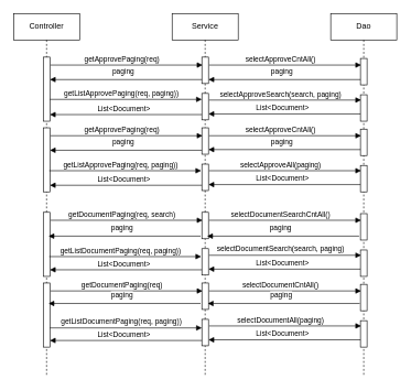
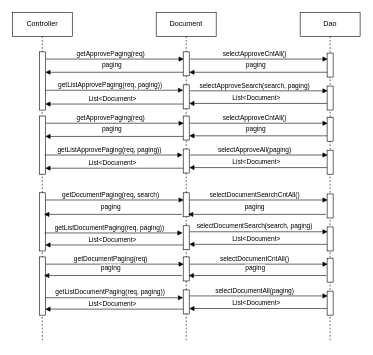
  <mxCell id="0" />
  <mxCell id="1" parent="0" />
  <mxCell id="2" value="Controller" style="shape=umlLifeline;perimeter=lifelinePerimeter;whiteSpace=wrap;html=1;container=1;collapsible=0;recursiveResize=0;outlineConnect=0;" parent="1" vertex="1"><mxGeometry x="20" y="20" width="100" height="550" as="geometry" /></mxCell>
- <mxCell id="3" value="Service" style="shape=umlLifeline;perimeter=lifelinePerimeter;whiteSpace=wrap;html=1;container=1;collapsible=0;recursiveResize=0;outlineConnect=0;" parent="1" vertex="1"><mxGeometry x="260" y="20" width="100" height="550" as="geometry" /></mxCell>
+ <mxCell id="3" value="Document" style="shape=umlLifeline;perimeter=lifelinePerimeter;whiteSpace=wrap;html=1;container=1;collapsible=0;recursiveResize=0;outlineConnect=0;" parent="1" vertex="1"><mxGeometry x="260" y="20" width="100" height="550" as="geometry" /></mxCell>
  <mxCell id="4" value="" style="html=1;points=[];perimeter=orthogonalPerimeter;" vertex="1" parent="3"><mxGeometry x="45" y="66" width="10" height="40" as="geometry" /></mxCell>
  <mxCell id="5" value="" style="html=1;points=[];perimeter=orthogonalPerimeter;" vertex="1" parent="3"><mxGeometry x="45" y="121" width="10" height="40" as="geometry" /></mxCell>
  <mxCell id="6" value="" style="html=1;points=[];perimeter=orthogonalPerimeter;" vertex="1" parent="3"><mxGeometry x="45" y="173" width="10" height="40" as="geometry" /></mxCell>
  <mxCell id="7" value="" style="html=1;points=[];perimeter=orthogonalPerimeter;" vertex="1" parent="3"><mxGeometry x="45" y="228" width="10" height="40" as="geometry" /></mxCell>
  <mxCell id="8" value="" style="html=1;points=[];perimeter=orthogonalPerimeter;" vertex="1" parent="3"><mxGeometry x="45" y="301" width="10" height="40" as="geometry" /></mxCell>
  <mxCell id="9" value="" style="html=1;points=[];perimeter=orthogonalPerimeter;" vertex="1" parent="3"><mxGeometry x="45" y="356" width="10" height="40" as="geometry" /></mxCell>
  <mxCell id="10" value="" style="html=1;points=[];perimeter=orthogonalPerimeter;" vertex="1" parent="3"><mxGeometry x="45" y="408" width="10" height="40" as="geometry" /></mxCell>
  <mxCell id="11" value="" style="html=1;points=[];perimeter=orthogonalPerimeter;" vertex="1" parent="3"><mxGeometry x="45" y="463" width="10" height="40" as="geometry" /></mxCell>
  <mxCell id="12" value="Dao" style="shape=umlLifeline;perimeter=lifelinePerimeter;whiteSpace=wrap;html=1;container=1;collapsible=0;recursiveResize=0;outlineConnect=0;" parent="1" vertex="1"><mxGeometry x="500" y="20" width="100" height="550" as="geometry" /></mxCell>
  <mxCell id="13" value="" style="html=1;points=[];perimeter=orthogonalPerimeter;" parent="12" vertex="1"><mxGeometry x="-435" y="66" width="10" height="97" as="geometry" /></mxCell>
  <mxCell id="14" value="" style="html=1;points=[];perimeter=orthogonalPerimeter;" parent="12" vertex="1"><mxGeometry x="45" y="68" width="10" height="40" as="geometry" /></mxCell>
  <mxCell id="15" value="getApprovePaging(req)" style="html=1;verticalAlign=bottom;endArrow=block;" parent="12" edge="1"><mxGeometry x="-0.058" width="80" relative="1" as="geometry"><mxPoint x="-424" y="78" as="sourcePoint" /><mxPoint x="-194" y="78" as="targetPoint" /><mxPoint as="offset" /></mxGeometry></mxCell>
  <mxCell id="16" value="selectApproveCntAll()" style="html=1;verticalAlign=bottom;endArrow=block;" parent="12" edge="1"><mxGeometry x="-0.058" width="80" relative="1" as="geometry"><mxPoint x="-184" y="78" as="sourcePoint" /><mxPoint x="46" y="78" as="targetPoint" /><mxPoint as="offset" /></mxGeometry></mxCell>
  <mxCell id="17" value="" style="html=1;points=[];perimeter=orthogonalPerimeter;" parent="12" vertex="1"><mxGeometry x="45" y="123" width="10" height="40" as="geometry" /></mxCell>
  <mxCell id="18" value="selectApproveSearch(search, paging)" style="html=1;verticalAlign=bottom;endArrow=block;" parent="12" edge="1"><mxGeometry x="-0.058" width="80" relative="1" as="geometry"><mxPoint x="-184" y="131" as="sourcePoint" /><mxPoint x="46" y="131" as="targetPoint" /><mxPoint as="offset" /></mxGeometry></mxCell>
  <mxCell id="19" value="List&amp;lt;Document&amp;gt;" style="html=1;verticalAlign=bottom;endArrow=block;" parent="12" edge="1"><mxGeometry x="0.026" width="80" relative="1" as="geometry"><mxPoint x="45" y="152" as="sourcePoint" /><mxPoint x="-185" y="152" as="targetPoint" /><mxPoint as="offset" /></mxGeometry></mxCell>
  <mxCell id="20" value="List&amp;lt;Document&amp;gt;" style="html=1;verticalAlign=bottom;endArrow=block;" parent="12" edge="1"><mxGeometry x="0.026" width="80" relative="1" as="geometry"><mxPoint x="-195" y="153" as="sourcePoint" /><mxPoint x="-425" y="153" as="targetPoint" /><mxPoint as="offset" /></mxGeometry></mxCell>
  <mxCell id="21" value="" style="html=1;points=[];perimeter=orthogonalPerimeter;" parent="12" vertex="1"><mxGeometry x="-435" y="173" width="10" height="97" as="geometry" /></mxCell>
  <mxCell id="22" value="" style="html=1;points=[];perimeter=orthogonalPerimeter;" parent="12" vertex="1"><mxGeometry x="45" y="175" width="10" height="40" as="geometry" /></mxCell>
  <mxCell id="23" value="getApprovePaging(req)" style="html=1;verticalAlign=bottom;endArrow=block;" parent="12" edge="1"><mxGeometry x="-0.058" width="80" relative="1" as="geometry"><mxPoint x="-424" y="185" as="sourcePoint" /><mxPoint x="-194" y="185" as="targetPoint" /><mxPoint as="offset" /></mxGeometry></mxCell>
  <mxCell id="24" value="selectApproveCntAll()" style="html=1;verticalAlign=bottom;endArrow=block;" parent="12" edge="1"><mxGeometry x="-0.058" width="80" relative="1" as="geometry"><mxPoint x="-184" y="185" as="sourcePoint" /><mxPoint x="46" y="185" as="targetPoint" /><mxPoint as="offset" /></mxGeometry></mxCell>
  <mxCell id="25" value="" style="html=1;points=[];perimeter=orthogonalPerimeter;" parent="12" vertex="1"><mxGeometry x="45" y="230" width="10" height="40" as="geometry" /></mxCell>
  <mxCell id="26" value="selectApproveAll(paging)" style="html=1;verticalAlign=bottom;endArrow=block;" parent="12" edge="1"><mxGeometry x="-0.058" width="80" relative="1" as="geometry"><mxPoint x="-184" y="238" as="sourcePoint" /><mxPoint x="46" y="238" as="targetPoint" /><mxPoint as="offset" /></mxGeometry></mxCell>
  <mxCell id="27" value="List&amp;lt;Document&amp;gt;" style="html=1;verticalAlign=bottom;endArrow=block;" parent="12" edge="1"><mxGeometry x="0.026" width="80" relative="1" as="geometry"><mxPoint x="45" y="259" as="sourcePoint" /><mxPoint x="-185" y="259" as="targetPoint" /><mxPoint as="offset" /></mxGeometry></mxCell>
  <mxCell id="28" value="List&amp;lt;Document&amp;gt;" style="html=1;verticalAlign=bottom;endArrow=block;" parent="12" edge="1"><mxGeometry x="0.026" width="80" relative="1" as="geometry"><mxPoint x="-195" y="260" as="sourcePoint" /><mxPoint x="-425" y="260" as="targetPoint" /><mxPoint as="offset" /></mxGeometry></mxCell>
  <mxCell id="29" value="" style="html=1;points=[];perimeter=orthogonalPerimeter;" parent="1" vertex="1"><mxGeometry x="65" y="321" width="10" height="97" as="geometry" /></mxCell>
  <mxCell id="30" value="" style="html=1;points=[];perimeter=orthogonalPerimeter;" parent="1" vertex="1"><mxGeometry x="545" y="323" width="10" height="40" as="geometry" /></mxCell>
  <mxCell id="31" value="getDocumentPaging(req, search)" style="html=1;verticalAlign=bottom;endArrow=block;" parent="1" edge="1"><mxGeometry x="-0.058" width="80" relative="1" as="geometry"><mxPoint x="76" y="333" as="sourcePoint" /><mxPoint x="306" y="333" as="targetPoint" /><mxPoint as="offset" /></mxGeometry></mxCell>
  <mxCell id="32" value="selectDocumentSearchCntAll()" style="html=1;verticalAlign=bottom;endArrow=block;" parent="1" edge="1"><mxGeometry x="-0.058" width="80" relative="1" as="geometry"><mxPoint x="316" y="333" as="sourcePoint" /><mxPoint x="546" y="333" as="targetPoint" /><mxPoint as="offset" /></mxGeometry></mxCell>
  <mxCell id="33" value="" style="html=1;points=[];perimeter=orthogonalPerimeter;" parent="1" vertex="1"><mxGeometry x="545" y="378" width="10" height="40" as="geometry" /></mxCell>
  <mxCell id="34" value="selectDocumentSearch(search, paging)" style="html=1;verticalAlign=bottom;endArrow=block;" parent="1" edge="1"><mxGeometry x="-0.058" width="80" relative="1" as="geometry"><mxPoint x="316" y="386" as="sourcePoint" /><mxPoint x="546" y="386" as="targetPoint" /><mxPoint as="offset" /></mxGeometry></mxCell>
  <mxCell id="35" value="List&amp;lt;Document&amp;gt;" style="html=1;verticalAlign=bottom;endArrow=block;" parent="1" edge="1"><mxGeometry x="0.026" width="80" relative="1" as="geometry"><mxPoint x="545" y="407" as="sourcePoint" /><mxPoint x="315" y="407" as="targetPoint" /><mxPoint as="offset" /></mxGeometry></mxCell>
  <mxCell id="36" value="List&amp;lt;Document&amp;gt;" style="html=1;verticalAlign=bottom;endArrow=block;" parent="1" edge="1"><mxGeometry x="0.026" width="80" relative="1" as="geometry"><mxPoint x="305" y="408" as="sourcePoint" /><mxPoint x="75" y="408" as="targetPoint" /><mxPoint as="offset" /></mxGeometry></mxCell>
  <mxCell id="37" value="" style="html=1;points=[];perimeter=orthogonalPerimeter;" parent="1" vertex="1"><mxGeometry x="65" y="428" width="10" height="97" as="geometry" /></mxCell>
  <mxCell id="38" value="" style="html=1;points=[];perimeter=orthogonalPerimeter;" parent="1" vertex="1"><mxGeometry x="545" y="430" width="10" height="40" as="geometry" /></mxCell>
  <mxCell id="39" value="getDocumentPaging(req)" style="html=1;verticalAlign=bottom;endArrow=block;" parent="1" edge="1"><mxGeometry x="-0.058" width="80" relative="1" as="geometry"><mxPoint x="76" y="440" as="sourcePoint" /><mxPoint x="306" y="440" as="targetPoint" /><mxPoint as="offset" /></mxGeometry></mxCell>
  <mxCell id="40" value="selectDocumentCntAll()" style="html=1;verticalAlign=bottom;endArrow=block;" parent="1" edge="1"><mxGeometry x="-0.058" width="80" relative="1" as="geometry"><mxPoint x="316" y="440" as="sourcePoint" /><mxPoint x="546" y="440" as="targetPoint" /><mxPoint as="offset" /></mxGeometry></mxCell>
  <mxCell id="41" value="" style="html=1;points=[];perimeter=orthogonalPerimeter;" parent="1" vertex="1"><mxGeometry x="545" y="485" width="10" height="40" as="geometry" /></mxCell>
  <mxCell id="42" value="selectDocumentAll(paging)" style="html=1;verticalAlign=bottom;endArrow=block;" parent="1" edge="1"><mxGeometry x="-0.058" width="80" relative="1" as="geometry"><mxPoint x="316" y="493" as="sourcePoint" /><mxPoint x="546" y="493" as="targetPoint" /><mxPoint as="offset" /></mxGeometry></mxCell>
  <mxCell id="43" value="List&amp;lt;Document&amp;gt;" style="html=1;verticalAlign=bottom;endArrow=block;" parent="1" edge="1"><mxGeometry x="0.026" width="80" relative="1" as="geometry"><mxPoint x="545" y="514" as="sourcePoint" /><mxPoint x="315" y="514" as="targetPoint" /><mxPoint as="offset" /></mxGeometry></mxCell>
  <mxCell id="44" value="List&amp;lt;Document&amp;gt;" style="html=1;verticalAlign=bottom;endArrow=block;" parent="1" edge="1"><mxGeometry x="0.026" width="80" relative="1" as="geometry"><mxPoint x="305" y="515" as="sourcePoint" /><mxPoint x="75" y="515" as="targetPoint" /><mxPoint as="offset" /></mxGeometry></mxCell>
  <mxCell id="45" value="getListApprovePaging(req, paging))" style="html=1;verticalAlign=bottom;endArrow=block;" edge="1" parent="1"><mxGeometry x="-0.058" width="80" relative="1" as="geometry"><mxPoint x="75" y="150" as="sourcePoint" /><mxPoint x="305" y="150" as="targetPoint" /><mxPoint as="offset" /></mxGeometry></mxCell>
  <mxCell id="46" value="getListApprovePaging(req, paging))" style="html=1;verticalAlign=bottom;endArrow=block;" edge="1" parent="1"><mxGeometry x="-0.058" width="80" relative="1" as="geometry"><mxPoint x="74" y="258" as="sourcePoint" /><mxPoint x="304" y="258" as="targetPoint" /><mxPoint as="offset" /></mxGeometry></mxCell>
  <mxCell id="47" value="getListDocumentPaging(req, paging))" style="html=1;verticalAlign=bottom;endArrow=block;" edge="1" parent="1"><mxGeometry x="-0.058" width="80" relative="1" as="geometry"><mxPoint x="74" y="388" as="sourcePoint" /><mxPoint x="304" y="388" as="targetPoint" /><mxPoint as="offset" /></mxGeometry></mxCell>
  <mxCell id="48" value="getListDocumentPaging(req, paging))" style="html=1;verticalAlign=bottom;endArrow=block;" edge="1" parent="1"><mxGeometry x="-0.058" width="80" relative="1" as="geometry"><mxPoint x="75" y="496" as="sourcePoint" /><mxPoint x="305" y="496" as="targetPoint" /><mxPoint as="offset" /></mxGeometry></mxCell>
  <mxCell id="49" value="paging" style="html=1;verticalAlign=bottom;endArrow=block;" parent="1" edge="1"><mxGeometry x="0.035" y="-3" width="80" relative="1" as="geometry"><mxPoint x="545" y="120" as="sourcePoint" /><mxPoint x="315" y="120" as="targetPoint" /><mxPoint as="offset" /></mxGeometry></mxCell>
  <mxCell id="50" value="paging" style="html=1;verticalAlign=bottom;endArrow=block;" edge="1" parent="1"><mxGeometry x="0.035" y="-3" width="80" relative="1" as="geometry"><mxPoint x="305" y="120" as="sourcePoint" /><mxPoint x="75" y="120" as="targetPoint" /><mxPoint as="offset" /></mxGeometry></mxCell>
  <mxCell id="51" value="paging" style="html=1;verticalAlign=bottom;endArrow=block;" edge="1" parent="1"><mxGeometry x="0.035" y="-3" width="80" relative="1" as="geometry"><mxPoint x="545" y="226" as="sourcePoint" /><mxPoint x="315" y="226" as="targetPoint" /><mxPoint as="offset" /></mxGeometry></mxCell>
  <mxCell id="52" value="paging" style="html=1;verticalAlign=bottom;endArrow=block;" edge="1" parent="1"><mxGeometry x="0.035" y="-3" width="80" relative="1" as="geometry"><mxPoint x="305" y="227" as="sourcePoint" /><mxPoint x="75" y="227" as="targetPoint" /><mxPoint as="offset" /></mxGeometry></mxCell>
  <mxCell id="53" value="paging" style="html=1;verticalAlign=bottom;endArrow=block;" edge="1" parent="1"><mxGeometry x="0.035" y="-3" width="80" relative="1" as="geometry"><mxPoint x="543" y="357" as="sourcePoint" /><mxPoint x="313" y="357" as="targetPoint" /><mxPoint as="offset" /></mxGeometry></mxCell>
  <mxCell id="54" value="paging" style="html=1;verticalAlign=bottom;endArrow=block;" edge="1" parent="1"><mxGeometry x="0.035" y="-3" width="80" relative="1" as="geometry"><mxPoint x="303" y="357" as="sourcePoint" /><mxPoint x="73" y="357" as="targetPoint" /><mxPoint as="offset" /></mxGeometry></mxCell>
  <mxCell id="55" value="paging" style="html=1;verticalAlign=bottom;endArrow=block;" edge="1" parent="1"><mxGeometry x="0.035" y="-3" width="80" relative="1" as="geometry"><mxPoint x="544" y="459" as="sourcePoint" /><mxPoint x="314" y="459" as="targetPoint" /><mxPoint as="offset" /></mxGeometry></mxCell>
  <mxCell id="56" value="paging" style="html=1;verticalAlign=bottom;endArrow=block;" edge="1" parent="1"><mxGeometry x="0.035" y="-3" width="80" relative="1" as="geometry"><mxPoint x="303" y="459" as="sourcePoint" /><mxPoint x="73" y="459" as="targetPoint" /><mxPoint as="offset" /></mxGeometry></mxCell>
